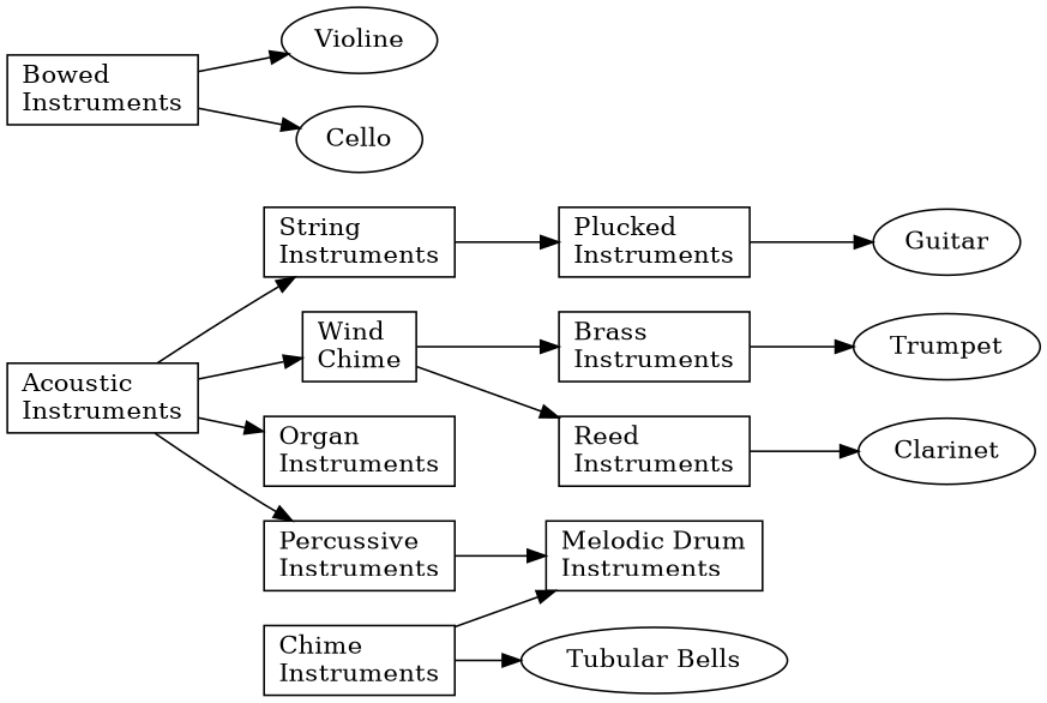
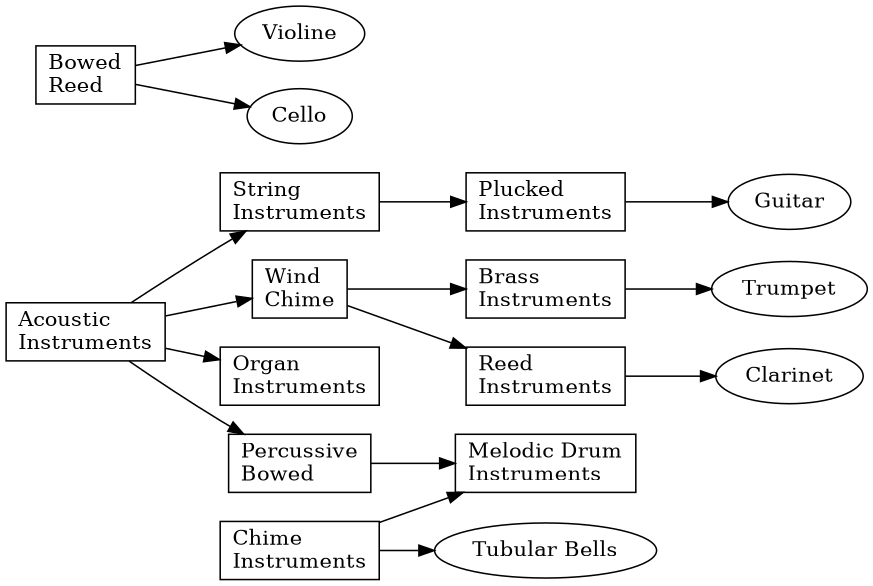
  strict digraph {
    bgcolor="#ffffff"
    color="#0000ff"
    rankdir=LR
    node [color="0.0,0.0,0.0" fontcolor="0.0,0.0,0.0" shape=record]
    edge [color="0.0,0.0,0.0" fontcolor="0.0,0.0,0.0"]
    n1 [label="Acoustic\lInstruments\l"]
    n2 [label="String\lInstruments\l"]
    n3 [label="Wind\lChime\l"]
    n4 [label="Organ\lInstruments\l"]
-   n5 [label="Percussive\lInstruments\l"]
+   n5 [label="Percussive\lBowed\l"]
    n6 [label="Plucked\lInstruments\l"]
    n7 [label="Brass\lInstruments\l"]
    n8 [label="Reed\lInstruments\l"]
    n9 [label="Melodic Drum\lInstruments\l"]
-   n10 [label="Bowed\lInstruments\l"]
+   n10 [label="Bowed\lReed\l"]
    n11 [label="Violine\l" shape=ellipse]
    n12 [label="Cello\l" shape=ellipse]
    n13 [label="Guitar\l" shape=ellipse]
    n14 [label="Trumpet\l" shape=ellipse]
    n15 [label="Clarinet\l" shape=ellipse]
    n16 [label="Chime\lInstruments\l"]
    n17 [label="Tubular Bells\l" shape=ellipse]
    n1 -> n2
    n1 -> n3
    n1 -> n4
    n1 -> n5
    n2 -> n6
    n3 -> n7
    n3 -> n8
    n5 -> n9
    n6 -> n13
    n7 -> n14
    n8 -> n15
    n10 -> n11
    n10 -> n12
    n16 -> n9
    n16 -> n17
  }
